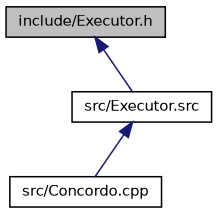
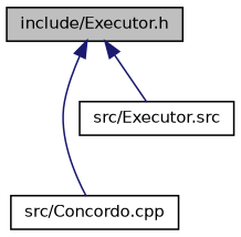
  digraph {
    node [color=black fillcolor=white fontname=Helvetica fontsize=10 shape=record style=filled]
    edge [color=midnightblue dir=back fontname=Helvetica fontsize=10 labelfontname=Helvetica labelfontsize=10 style=solid]
    n1 [fillcolor=grey75 fontcolor=black height=0.2 label="include/Executor.h" width=0.4]
    n2 [height=0.2 label="src/Concordo.cpp" width=0.4]
    n3 [height=0.2 label="src/Executor.src" width=0.4]
-   n3 -> n2
+   n1 -> n2
    n1 -> n3
  }
